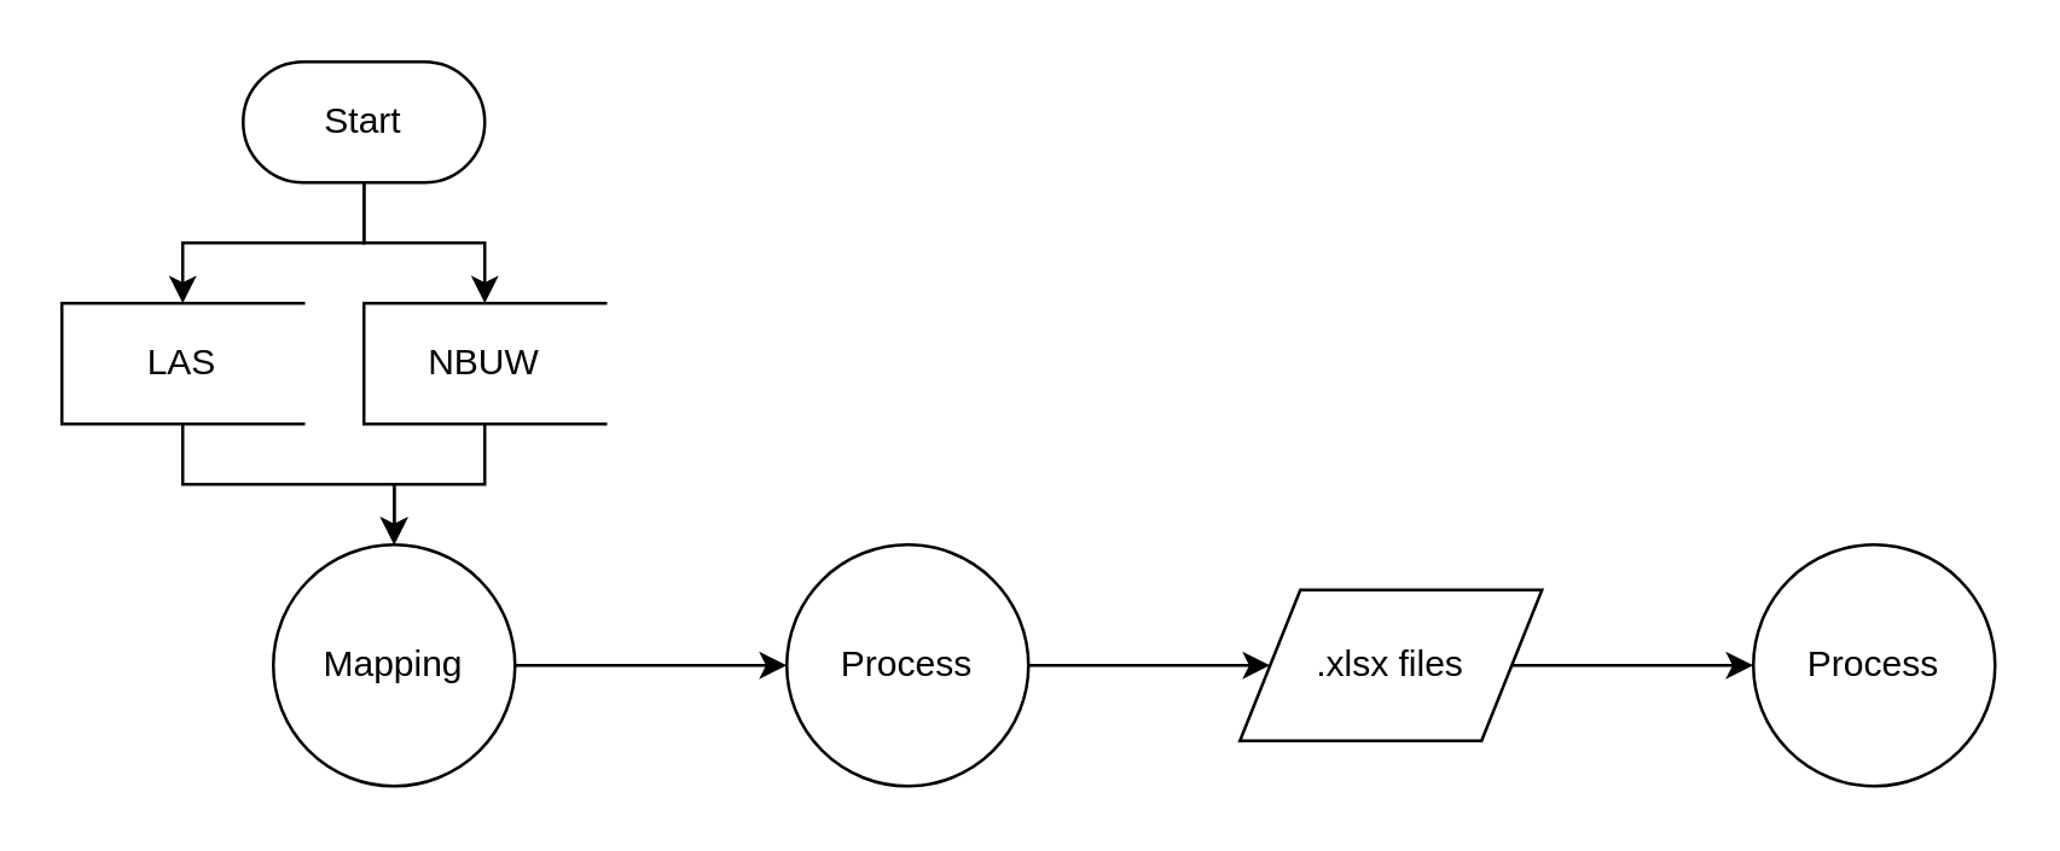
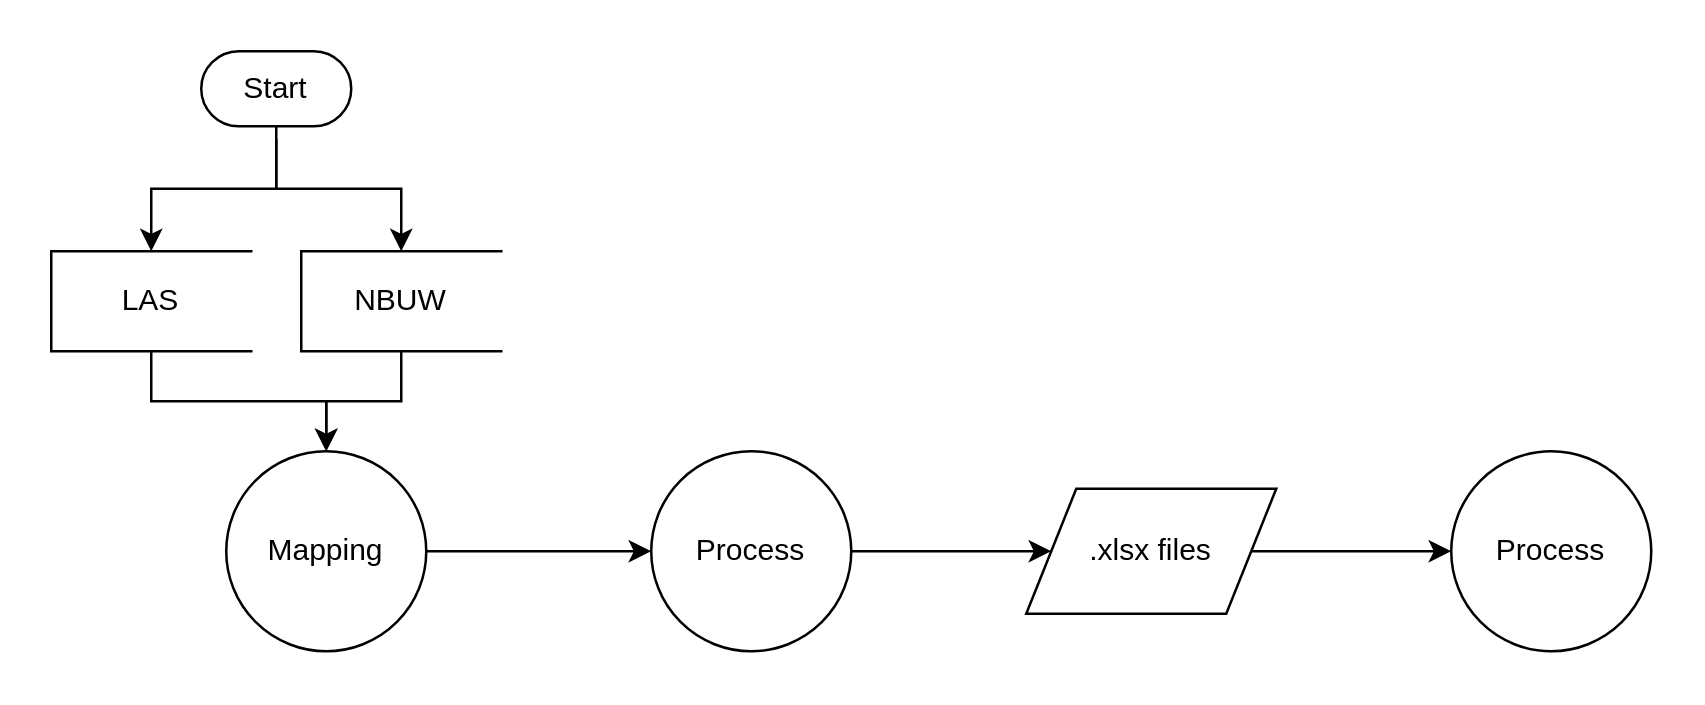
  <mxCell id="0" />
  <mxCell id="1" parent="0" />
  <mxCell id="2" style="edgeStyle=orthogonalEdgeStyle;rounded=0;orthogonalLoop=1;jettySize=auto;html=1;entryX=0.5;entryY=0;entryDx=0;entryDy=0;" edge="1" parent="1" source="3" target="5"><mxGeometry relative="1" as="geometry" /></mxCell>
- <mxCell id="3" value="Start" style="html=1;dashed=0;whiteSpace=wrap;shape=mxgraph.dfd.start" vertex="1" parent="1"><mxGeometry x="80" y="20" width="80" height="40" as="geometry" /></mxCell>
+ <mxCell id="3" value="Start" style="html=1;dashed=0;whiteSpace=wrap;shape=mxgraph.dfd.start" vertex="1" parent="1"><mxGeometry x="80" y="20" width="60" height="30" as="geometry" /></mxCell>
  <mxCell id="4" style="edgeStyle=orthogonalEdgeStyle;rounded=0;orthogonalLoop=1;jettySize=auto;html=1;entryX=0.5;entryY=0;entryDx=0;entryDy=0;" edge="1" parent="1" source="5" target="10"><mxGeometry relative="1" as="geometry" /></mxCell>
  <mxCell id="5" value="LAS" style="html=1;dashed=0;whiteSpace=wrap;shape=partialRectangle;right=0;" vertex="1" parent="1"><mxGeometry x="20" y="100" width="80" height="40" as="geometry" /></mxCell>
  <mxCell id="6" style="edgeStyle=orthogonalEdgeStyle;rounded=0;orthogonalLoop=1;jettySize=auto;html=1;entryX=0.5;entryY=0;entryDx=0;entryDy=0;" edge="1" parent="1" source="7" target="10"><mxGeometry relative="1" as="geometry" /></mxCell>
  <mxCell id="7" value="NBUW" style="html=1;dashed=0;whiteSpace=wrap;shape=partialRectangle;right=0;" vertex="1" parent="1"><mxGeometry x="120" y="100" width="80" height="40" as="geometry" /></mxCell>
  <mxCell id="8" style="edgeStyle=orthogonalEdgeStyle;rounded=0;orthogonalLoop=1;jettySize=auto;html=1;entryX=0.5;entryY=0;entryDx=0;entryDy=0;exitX=0.5;exitY=0.5;exitDx=0;exitDy=20;exitPerimeter=0;" edge="1" parent="1" source="3" target="7"><mxGeometry relative="1" as="geometry"><mxPoint x="130" y="70" as="sourcePoint" /><mxPoint x="70" y="110" as="targetPoint" /></mxGeometry></mxCell>
  <mxCell id="9" style="edgeStyle=orthogonalEdgeStyle;rounded=0;orthogonalLoop=1;jettySize=auto;html=1;entryX=0;entryY=0.5;entryDx=0;entryDy=0;" edge="1" parent="1" source="10" target="12"><mxGeometry relative="1" as="geometry"><mxPoint x="260" y="220" as="targetPoint" /></mxGeometry></mxCell>
  <mxCell id="10" value="Mapping" style="shape=ellipse;html=1;dashed=0;whiteSpace=wrap;perimeter=ellipsePerimeter;aspect=fixed;" vertex="1" parent="1"><mxGeometry x="90" y="180" width="80" height="80" as="geometry" /></mxCell>
  <mxCell id="11" style="edgeStyle=orthogonalEdgeStyle;rounded=0;orthogonalLoop=1;jettySize=auto;html=1;" edge="1" parent="1" source="12"><mxGeometry relative="1" as="geometry"><mxPoint x="420" y="220" as="targetPoint" /></mxGeometry></mxCell>
  <mxCell id="12" value="Process" style="shape=ellipse;html=1;dashed=0;whiteSpace=wrap;perimeter=ellipsePerimeter;aspect=fixed;" vertex="1" parent="1"><mxGeometry x="260" y="180" width="80" height="80" as="geometry" /></mxCell>
  <mxCell id="13" style="edgeStyle=orthogonalEdgeStyle;rounded=0;orthogonalLoop=1;jettySize=auto;html=1;entryX=0;entryY=0.5;entryDx=0;entryDy=0;" edge="1" parent="1" source="14" target="15"><mxGeometry relative="1" as="geometry" /></mxCell>
  <mxCell id="14" value=".xlsx files" style="shape=parallelogram;perimeter=parallelogramPerimeter;whiteSpace=wrap;html=1;dashed=0;" vertex="1" parent="1"><mxGeometry x="410" y="195" width="100" height="50" as="geometry" /></mxCell>
  <mxCell id="15" value="Process" style="shape=ellipse;html=1;dashed=0;whiteSpace=wrap;perimeter=ellipsePerimeter;aspect=fixed;" vertex="1" parent="1"><mxGeometry x="580" y="180" width="80" height="80" as="geometry" /></mxCell>
